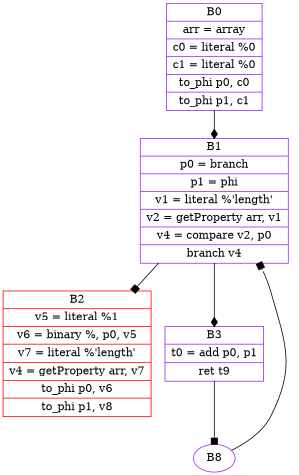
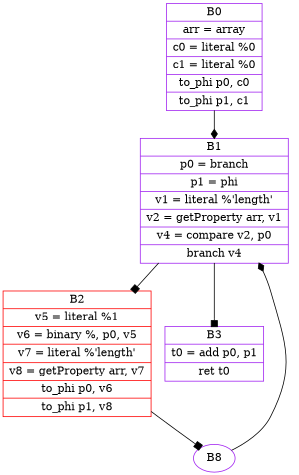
  digraph {
    node [color=purple shape=record]
    edge [arrowhead=box]
    n1 [label="{B0|arr = array|c0 = literal %0|c1 = literal %0|to_phi p0, c0|to_phi p1, c1}"]
    n2 [label="{B1|p0 = branch|p1 = phi|v1 = literal %'length'|v2 = getProperty arr, v1|v4 = compare v2, p0|branch v4}"]
-   n3 [color=red label="{B2|v5 = literal %1|v6 = binary %, p0, v5|v7 = literal %'length'|v4 = getProperty arr, v7|to_phi p0, v6|to_phi p1, v8}"]
-   n4 [label="{B3|t0 = add p0, p1|ret t9}"]
+   n3 [color=red label="{B2|v5 = literal %1|v6 = binary %, p0, v5|v7 = literal %'length'|v8 = getProperty arr, v7|to_phi p0, v6|to_phi p1, v8}"]
+   n4 [label="{B3|t0 = add p0, p1|ret t0}"]
    n5 [label=B8 shape=ellipse]
    n1 -> n2 [arrowhead=diamond]
    n2 -> n3
-   n2 -> n4 [arrowhead=diamond]
-   n4 -> n5
-   n5 -> n2
+   n2 -> n4
+   n3 -> n5
+   n5 -> n2 [arrowhead=diamond]
  }
